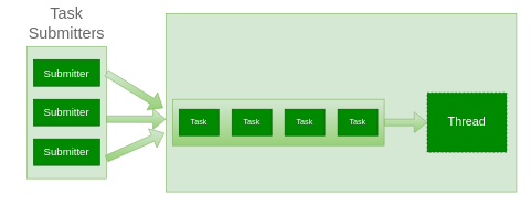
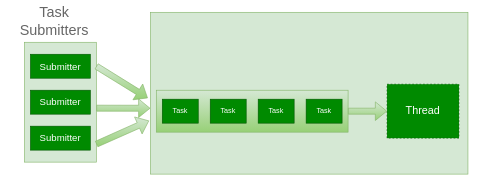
  <mxCell id="0" />
  <mxCell id="1" parent="0" />
  <mxCell id="2" value="" style="rounded=0;whiteSpace=wrap;html=1;fontSize=16;fillColor=#d5e8d4;strokeColor=#82b366;" vertex="1" parent="1"><mxGeometry x="40" y="70" width="120" height="200" as="geometry" /></mxCell>
  <mxCell id="3" value="" style="rounded=0;whiteSpace=wrap;html=1;fontSize=18;fillColor=#d5e8d4;strokeColor=#82b366;" vertex="1" parent="1"><mxGeometry x="250" y="20" width="530" height="270" as="geometry" /></mxCell>
  <mxCell id="4" value="" style="rounded=0;whiteSpace=wrap;html=1;fillColor=#d5e8d4;strokeColor=#82b366;gradientColor=#97d077;" vertex="1" parent="1"><mxGeometry x="260" y="150" width="320" height="70" as="geometry" /></mxCell>
  <mxCell id="5" value="Task" style="rounded=0;whiteSpace=wrap;html=1;fillColor=#008a00;fontColor=#ffffff;strokeColor=#005700;" vertex="1" parent="1"><mxGeometry x="510" y="165" width="60" height="40" as="geometry" /></mxCell>
  <mxCell id="6" value="Task" style="rounded=0;whiteSpace=wrap;html=1;fillColor=#008a00;fontColor=#ffffff;strokeColor=#005700;" vertex="1" parent="1"><mxGeometry x="430" y="165" width="60" height="40" as="geometry" /></mxCell>
  <mxCell id="7" value="Task" style="rounded=0;whiteSpace=wrap;html=1;fillColor=#008a00;fontColor=#ffffff;strokeColor=#005700;" vertex="1" parent="1"><mxGeometry x="350" y="165" width="60" height="40" as="geometry" /></mxCell>
  <mxCell id="8" value="Task" style="rounded=0;whiteSpace=wrap;html=1;fillColor=#008a00;fontColor=#ffffff;strokeColor=#005700;" vertex="1" parent="1"><mxGeometry x="270" y="165" width="60" height="40" as="geometry" /></mxCell>
  <mxCell id="9" value="&lt;font style=&quot;font-size: 18px;&quot;&gt;Thread&lt;/font&gt;" style="rounded=0;whiteSpace=wrap;html=1;fillColor=#008a00;fontColor=#ffffff;strokeColor=#005700;dashed=1;" vertex="1" parent="1"><mxGeometry x="645" y="140" width="120" height="90" as="geometry" /></mxCell>
  <mxCell id="10" value="" style="shape=flexArrow;endArrow=classic;html=1;rounded=0;fontSize=18;exitX=1;exitY=0.5;exitDx=0;exitDy=0;entryX=0;entryY=0.5;entryDx=0;entryDy=0;fillColor=#d5e8d4;gradientColor=#97d077;strokeColor=#82b366;" edge="1" parent="1" source="4" target="9"><mxGeometry width="50" height="50" relative="1" as="geometry"><mxPoint x="600" y="220" as="sourcePoint" /><mxPoint x="650" y="170" as="targetPoint" /></mxGeometry></mxCell>
  <mxCell id="11" value="&lt;font style=&quot;font-size: 16px;&quot;&gt;Submitter&lt;/font&gt;" style="rounded=0;whiteSpace=wrap;html=1;fillColor=#008a00;fontColor=#ffffff;strokeColor=#005700;" vertex="1" parent="1"><mxGeometry x="50" y="90" width="100" height="40" as="geometry" /></mxCell>
  <mxCell id="12" value="&lt;font style=&quot;font-size: 16px;&quot;&gt;Submitter&lt;/font&gt;" style="rounded=0;whiteSpace=wrap;html=1;fillColor=#008a00;fontColor=#ffffff;strokeColor=#005700;" vertex="1" parent="1"><mxGeometry x="50" y="150" width="100" height="40" as="geometry" /></mxCell>
  <mxCell id="13" value="&lt;font style=&quot;font-size: 16px;&quot;&gt;Submitter&lt;/font&gt;" style="rounded=0;whiteSpace=wrap;html=1;fillColor=#008a00;fontColor=#ffffff;strokeColor=#005700;" vertex="1" parent="1"><mxGeometry x="50" y="210" width="100" height="40" as="geometry" /></mxCell>
- <mxCell id="14" value="&lt;font style=&quot;font-size: 24px;&quot; color=&quot;#666666&quot;&gt;Task Submitters&lt;/font&gt;" style="text;html=1;strokeColor=none;fillColor=none;align=center;verticalAlign=middle;whiteSpace=wrap;rounded=0;fontSize=18;" vertex="1" parent="1"><mxGeometry x="20" y="20" width="160" height="30" as="geometry" /></mxCell>
+ <mxCell id="14" value="&lt;font style=&quot;font-size: 24px;&quot; color=&quot;#666666&quot;&gt;Task Submitters&lt;/font&gt;" style="text;html=1;strokeColor=none;fillColor=none;align=center;verticalAlign=middle;whiteSpace=wrap;rounded=0;fontSize=18;" vertex="1" parent="1"><mxGeometry x="10" y="20" width="160" height="30" as="geometry" /></mxCell>
  <mxCell id="15" value="" style="shape=flexArrow;endArrow=classic;html=1;rounded=0;fontSize=18;exitX=1;exitY=0.5;exitDx=0;exitDy=0;entryX=-0.004;entryY=0.67;entryDx=0;entryDy=0;fillColor=#d5e8d4;gradientColor=#97d077;strokeColor=#82b366;entryPerimeter=0;" edge="1" parent="1" target="3"><mxGeometry width="50" height="50" relative="1" as="geometry"><mxPoint x="160" y="240" as="sourcePoint" /><mxPoint x="225" y="240" as="targetPoint" /></mxGeometry></mxCell>
  <mxCell id="16" value="" style="shape=flexArrow;endArrow=classic;html=1;rounded=0;fontSize=18;exitX=1;exitY=0.5;exitDx=0;exitDy=0;entryX=0;entryY=0.593;entryDx=0;entryDy=0;fillColor=#d5e8d4;gradientColor=#97d077;strokeColor=#82b366;entryPerimeter=0;" edge="1" parent="1" target="3"><mxGeometry width="50" height="50" relative="1" as="geometry"><mxPoint x="160" y="180" as="sourcePoint" /><mxPoint x="225" y="180" as="targetPoint" /></mxGeometry></mxCell>
  <mxCell id="17" value="" style="shape=flexArrow;endArrow=classic;html=1;rounded=0;fontSize=18;exitX=1;exitY=0.5;exitDx=0;exitDy=0;fillColor=#d5e8d4;gradientColor=#97d077;strokeColor=#82b366;entryX=-0.008;entryY=0.53;entryDx=0;entryDy=0;entryPerimeter=0;" edge="1" parent="1" target="3"><mxGeometry width="50" height="50" relative="1" as="geometry"><mxPoint x="160" y="110" as="sourcePoint" /><mxPoint x="240" y="180" as="targetPoint" /></mxGeometry></mxCell>
